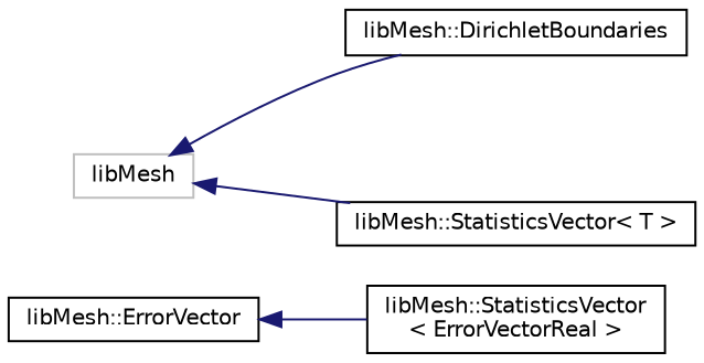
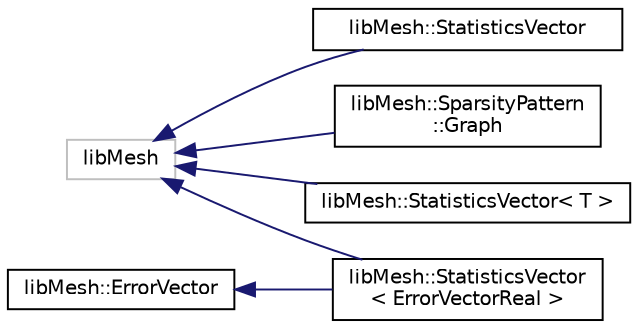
  digraph {
    fontname="DejaVu Sans"
    rankdir=LR
    node [color=black fillcolor=white fontname="DejaVu Sans" fontsize=10 shape=record style=filled]
    edge [color=midnightblue dir=back fontname="DejaVu Sans" fontsize=10 labelfontname=Helvetica labelfontsize=10 style=solid]
    n1 [color=grey75 height=0.2 label=libMesh width=0.4]
-   n2 [height=0.2 label="libMesh::DirichletBoundaries" width=0.4]
+   n2 [height=0.2 label="libMesh::StatisticsVector" width=0.4]
+   n3 [height=0.2 label="libMesh::SparsityPattern\l::Graph" width=0.4]
    n4 [height=0.2 label="libMesh::StatisticsVector\< T \>" width=0.4]
    n5 [height=0.2 label="libMesh::StatisticsVector\l\< ErrorVectorReal \>" width=0.4]
    n6 [height=0.2 label="libMesh::ErrorVector" width=0.4]
    n1 -> n2
+   n1 -> n3
    n1 -> n4
+   n1 -> n5
    n6 -> n5
  }
